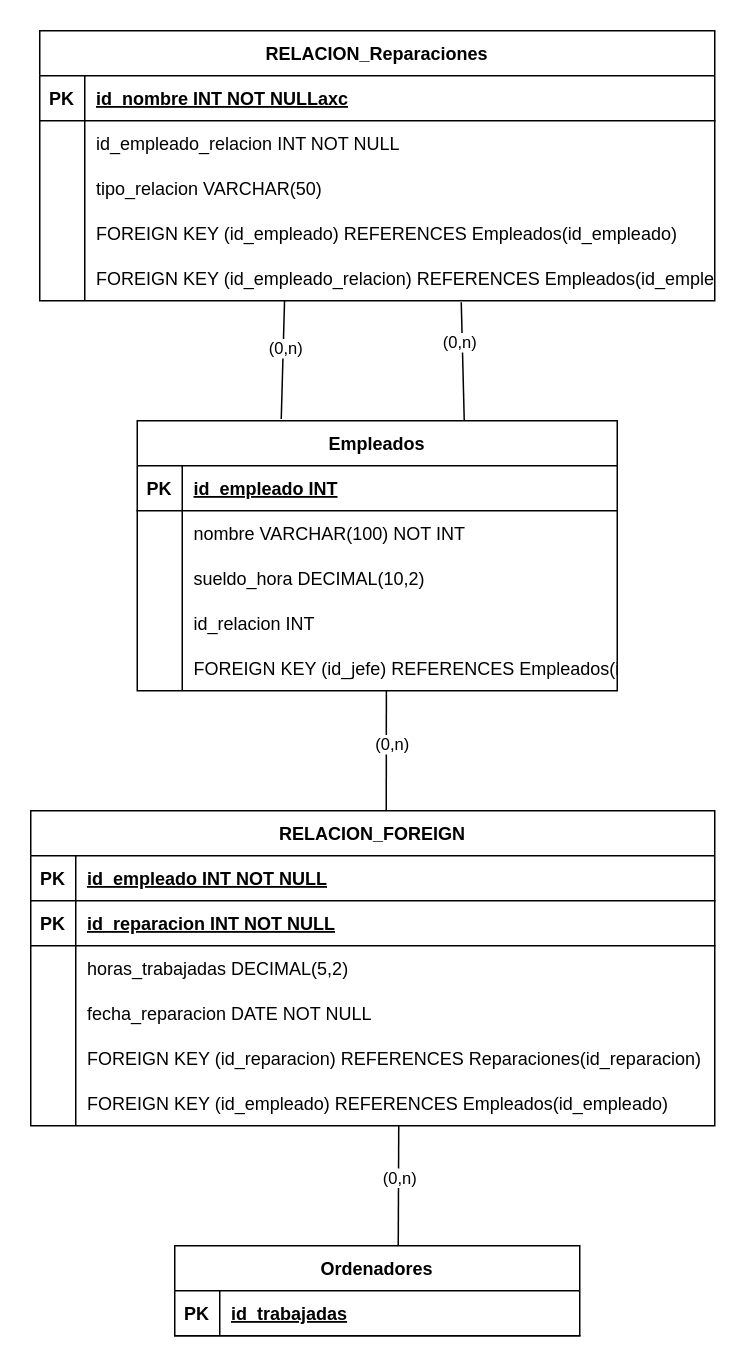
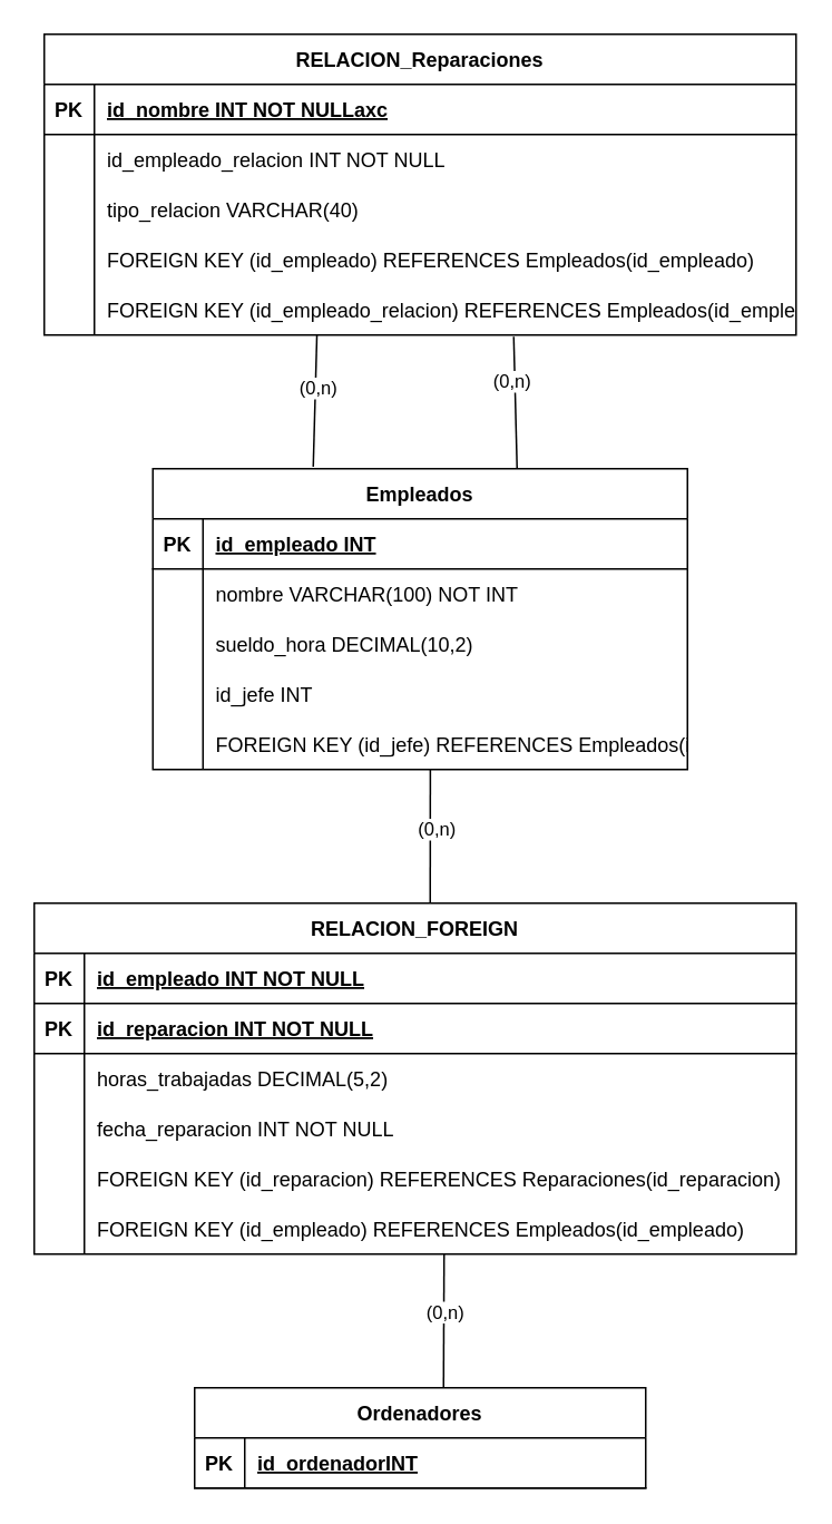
  <mxCell id="0" />
  <mxCell id="1" parent="0" />
  <mxCell id="2" value="Empleados" style="shape=table;startSize=30;container=1;collapsible=1;childLayout=tableLayout;fixedRows=1;rowLines=0;fontStyle=1;align=center;resizeLast=1;" parent="1" vertex="1"><mxGeometry x="91" y="280" width="320" height="180" as="geometry" /></mxCell>
  <mxCell id="3" value="" style="shape=tableRow;horizontal=0;startSize=0;swimlaneHead=0;swimlaneBody=0;fillColor=none;collapsible=0;dropTarget=0;points=[[0,0.5],[1,0.5]];portConstraint=eastwest;strokeColor=inherit;top=0;left=0;right=0;bottom=1;" parent="2" vertex="1"><mxGeometry y="30" width="320" height="30" as="geometry" /></mxCell>
  <mxCell id="4" value="PK" style="shape=partialRectangle;overflow=hidden;connectable=0;fillColor=none;strokeColor=inherit;top=0;left=0;bottom=0;right=0;fontStyle=1;" parent="3" vertex="1"><mxGeometry width="30" height="30" as="geometry"><mxRectangle width="30" height="30" as="alternateBounds" /></mxGeometry></mxCell>
  <mxCell id="5" value="id_empleado INT" style="shape=partialRectangle;overflow=hidden;connectable=0;fillColor=none;align=left;strokeColor=inherit;top=0;left=0;bottom=0;right=0;spacingLeft=6;fontStyle=5;" parent="3" vertex="1"><mxGeometry x="30" width="290" height="30" as="geometry"><mxRectangle width="290" height="30" as="alternateBounds" /></mxGeometry></mxCell>
  <mxCell id="6" value="" style="shape=tableRow;horizontal=0;startSize=0;swimlaneHead=0;swimlaneBody=0;fillColor=none;collapsible=0;dropTarget=0;points=[[0,0.5],[1,0.5]];portConstraint=eastwest;strokeColor=inherit;top=0;left=0;right=0;bottom=0;" parent="2" vertex="1"><mxGeometry y="60" width="320" height="30" as="geometry" /></mxCell>
  <mxCell id="7" value="" style="shape=partialRectangle;overflow=hidden;connectable=0;fillColor=none;strokeColor=inherit;top=0;left=0;bottom=0;right=0;" parent="6" vertex="1"><mxGeometry width="30" height="30" as="geometry"><mxRectangle width="30" height="30" as="alternateBounds" /></mxGeometry></mxCell>
  <mxCell id="8" value="nombre VARCHAR(100) NOT INT" style="shape=partialRectangle;overflow=hidden;connectable=0;fillColor=none;align=left;strokeColor=inherit;top=0;left=0;bottom=0;right=0;spacingLeft=6;" parent="6" vertex="1"><mxGeometry x="30" width="290" height="30" as="geometry"><mxRectangle width="290" height="30" as="alternateBounds" /></mxGeometry></mxCell>
  <mxCell id="9" value="" style="shape=tableRow;horizontal=0;startSize=0;swimlaneHead=0;swimlaneBody=0;fillColor=none;collapsible=0;dropTarget=0;points=[[0,0.5],[1,0.5]];portConstraint=eastwest;strokeColor=inherit;top=0;left=0;right=0;bottom=0;" parent="2" vertex="1"><mxGeometry y="90" width="320" height="30" as="geometry" /></mxCell>
  <mxCell id="10" value="" style="shape=partialRectangle;overflow=hidden;connectable=0;fillColor=none;strokeColor=inherit;top=0;left=0;bottom=0;right=0;" parent="9" vertex="1"><mxGeometry width="30" height="30" as="geometry"><mxRectangle width="30" height="30" as="alternateBounds" /></mxGeometry></mxCell>
  <mxCell id="11" value="sueldo_hora DECIMAL(10,2)" style="shape=partialRectangle;overflow=hidden;connectable=0;fillColor=none;align=left;strokeColor=inherit;top=0;left=0;bottom=0;right=0;spacingLeft=6;" parent="9" vertex="1"><mxGeometry x="30" width="290" height="30" as="geometry"><mxRectangle width="290" height="30" as="alternateBounds" /></mxGeometry></mxCell>
  <mxCell id="12" value="" style="shape=tableRow;horizontal=0;startSize=0;swimlaneHead=0;swimlaneBody=0;fillColor=none;collapsible=0;dropTarget=0;points=[[0,0.5],[1,0.5]];portConstraint=eastwest;strokeColor=inherit;top=0;left=0;right=0;bottom=0;" parent="2" vertex="1"><mxGeometry y="120" width="320" height="30" as="geometry" /></mxCell>
  <mxCell id="13" value="" style="shape=partialRectangle;overflow=hidden;connectable=0;fillColor=none;strokeColor=inherit;top=0;left=0;bottom=0;right=0;" parent="12" vertex="1"><mxGeometry width="30" height="30" as="geometry"><mxRectangle width="30" height="30" as="alternateBounds" /></mxGeometry></mxCell>
- <mxCell id="14" value="id_relacion INT" style="shape=partialRectangle;overflow=hidden;connectable=0;fillColor=none;align=left;strokeColor=inherit;top=0;left=0;bottom=0;right=0;spacingLeft=6;" parent="12" vertex="1"><mxGeometry x="30" width="290" height="30" as="geometry"><mxRectangle width="290" height="30" as="alternateBounds" /></mxGeometry></mxCell>
+ <mxCell id="14" value="id_jefe INT" style="shape=partialRectangle;overflow=hidden;connectable=0;fillColor=none;align=left;strokeColor=inherit;top=0;left=0;bottom=0;right=0;spacingLeft=6;" parent="12" vertex="1"><mxGeometry x="30" width="290" height="30" as="geometry"><mxRectangle width="290" height="30" as="alternateBounds" /></mxGeometry></mxCell>
  <mxCell id="15" value="" style="shape=tableRow;horizontal=0;startSize=0;swimlaneHead=0;swimlaneBody=0;fillColor=none;collapsible=0;dropTarget=0;points=[[0,0.5],[1,0.5]];portConstraint=eastwest;strokeColor=inherit;top=0;left=0;right=0;bottom=0;" parent="2" vertex="1"><mxGeometry y="150" width="320" height="30" as="geometry" /></mxCell>
  <mxCell id="16" value="" style="shape=partialRectangle;overflow=hidden;connectable=0;fillColor=none;strokeColor=inherit;top=0;left=0;bottom=0;right=0;" parent="15" vertex="1"><mxGeometry width="30" height="30" as="geometry"><mxRectangle width="30" height="30" as="alternateBounds" /></mxGeometry></mxCell>
  <mxCell id="17" value="FOREIGN KEY (id_jefe) REFERENCES Empleados(id_empleado)" style="shape=partialRectangle;overflow=hidden;connectable=0;fillColor=none;align=left;strokeColor=inherit;top=0;left=0;bottom=0;right=0;spacingLeft=6;" parent="15" vertex="1"><mxGeometry x="30" width="290" height="30" as="geometry"><mxRectangle width="290" height="30" as="alternateBounds" /></mxGeometry></mxCell>
  <mxCell id="18" value="RELACION_Reparaciones" style="shape=table;startSize=30;container=1;collapsible=1;childLayout=tableLayout;fixedRows=1;rowLines=0;fontStyle=1;align=center;resizeLast=1;" parent="1" vertex="1"><mxGeometry x="26" y="20" width="450" height="180" as="geometry" /></mxCell>
  <mxCell id="19" value="" style="shape=tableRow;horizontal=0;startSize=0;swimlaneHead=0;swimlaneBody=0;fillColor=none;collapsible=0;dropTarget=0;points=[[0,0.5],[1,0.5]];portConstraint=eastwest;strokeColor=inherit;top=0;left=0;right=0;bottom=1;" parent="18" vertex="1"><mxGeometry y="30" width="450" height="30" as="geometry" /></mxCell>
  <mxCell id="20" value="PK" style="shape=partialRectangle;overflow=hidden;connectable=0;fillColor=none;strokeColor=inherit;top=0;left=0;bottom=0;right=0;fontStyle=1;" parent="19" vertex="1"><mxGeometry width="30" height="30" as="geometry"><mxRectangle width="30" height="30" as="alternateBounds" /></mxGeometry></mxCell>
  <mxCell id="21" value="id_nombre INT NOT NULLaxc" style="shape=partialRectangle;overflow=hidden;connectable=0;fillColor=none;align=left;strokeColor=inherit;top=0;left=0;bottom=0;right=0;spacingLeft=6;fontStyle=5;" parent="19" vertex="1"><mxGeometry x="30" width="420" height="30" as="geometry"><mxRectangle width="420" height="30" as="alternateBounds" /></mxGeometry></mxCell>
  <mxCell id="22" value="" style="shape=tableRow;horizontal=0;startSize=0;swimlaneHead=0;swimlaneBody=0;fillColor=none;collapsible=0;dropTarget=0;points=[[0,0.5],[1,0.5]];portConstraint=eastwest;strokeColor=inherit;top=0;left=0;right=0;bottom=0;" parent="18" vertex="1"><mxGeometry y="60" width="450" height="30" as="geometry" /></mxCell>
  <mxCell id="23" value="" style="shape=partialRectangle;overflow=hidden;connectable=0;fillColor=none;strokeColor=inherit;top=0;left=0;bottom=0;right=0;" parent="22" vertex="1"><mxGeometry width="30" height="30" as="geometry"><mxRectangle width="30" height="30" as="alternateBounds" /></mxGeometry></mxCell>
  <mxCell id="24" value="id_empleado_relacion INT NOT NULL" style="shape=partialRectangle;overflow=hidden;connectable=0;fillColor=none;align=left;strokeColor=inherit;top=0;left=0;bottom=0;right=0;spacingLeft=6;" parent="22" vertex="1"><mxGeometry x="30" width="420" height="30" as="geometry"><mxRectangle width="420" height="30" as="alternateBounds" /></mxGeometry></mxCell>
  <mxCell id="25" value="" style="shape=tableRow;horizontal=0;startSize=0;swimlaneHead=0;swimlaneBody=0;fillColor=none;collapsible=0;dropTarget=0;points=[[0,0.5],[1,0.5]];portConstraint=eastwest;strokeColor=inherit;top=0;left=0;right=0;bottom=0;" parent="18" vertex="1"><mxGeometry y="90" width="450" height="30" as="geometry" /></mxCell>
  <mxCell id="26" value="" style="shape=partialRectangle;overflow=hidden;connectable=0;fillColor=none;strokeColor=inherit;top=0;left=0;bottom=0;right=0;" parent="25" vertex="1"><mxGeometry width="30" height="30" as="geometry"><mxRectangle width="30" height="30" as="alternateBounds" /></mxGeometry></mxCell>
- <mxCell id="27" value="tipo_relacion VARCHAR(50)" style="shape=partialRectangle;overflow=hidden;connectable=0;fillColor=none;align=left;strokeColor=inherit;top=0;left=0;bottom=0;right=0;spacingLeft=6;" parent="25" vertex="1"><mxGeometry x="30" width="420" height="30" as="geometry"><mxRectangle width="420" height="30" as="alternateBounds" /></mxGeometry></mxCell>
+ <mxCell id="27" value="tipo_relacion VARCHAR(40)" style="shape=partialRectangle;overflow=hidden;connectable=0;fillColor=none;align=left;strokeColor=inherit;top=0;left=0;bottom=0;right=0;spacingLeft=6;" parent="25" vertex="1"><mxGeometry x="30" width="420" height="30" as="geometry"><mxRectangle width="420" height="30" as="alternateBounds" /></mxGeometry></mxCell>
  <mxCell id="28" value="" style="shape=tableRow;horizontal=0;startSize=0;swimlaneHead=0;swimlaneBody=0;fillColor=none;collapsible=0;dropTarget=0;points=[[0,0.5],[1,0.5]];portConstraint=eastwest;strokeColor=inherit;top=0;left=0;right=0;bottom=0;" parent="18" vertex="1"><mxGeometry y="120" width="450" height="30" as="geometry" /></mxCell>
  <mxCell id="29" value="" style="shape=partialRectangle;overflow=hidden;connectable=0;fillColor=none;strokeColor=inherit;top=0;left=0;bottom=0;right=0;" parent="28" vertex="1"><mxGeometry width="30" height="30" as="geometry"><mxRectangle width="30" height="30" as="alternateBounds" /></mxGeometry></mxCell>
  <mxCell id="30" value="FOREIGN KEY (id_empleado) REFERENCES Empleados(id_empleado)" style="shape=partialRectangle;overflow=hidden;connectable=0;fillColor=none;align=left;strokeColor=inherit;top=0;left=0;bottom=0;right=0;spacingLeft=6;" parent="28" vertex="1"><mxGeometry x="30" width="420" height="30" as="geometry"><mxRectangle width="420" height="30" as="alternateBounds" /></mxGeometry></mxCell>
  <mxCell id="31" value="" style="shape=tableRow;horizontal=0;startSize=0;swimlaneHead=0;swimlaneBody=0;fillColor=none;collapsible=0;dropTarget=0;points=[[0,0.5],[1,0.5]];portConstraint=eastwest;strokeColor=inherit;top=0;left=0;right=0;bottom=0;" parent="18" vertex="1"><mxGeometry y="150" width="450" height="30" as="geometry" /></mxCell>
  <mxCell id="32" value="" style="shape=partialRectangle;overflow=hidden;connectable=0;fillColor=none;strokeColor=inherit;top=0;left=0;bottom=0;right=0;" parent="31" vertex="1"><mxGeometry width="30" height="30" as="geometry"><mxRectangle width="30" height="30" as="alternateBounds" /></mxGeometry></mxCell>
  <mxCell id="33" value="FOREIGN KEY (id_empleado_relacion) REFERENCES Empleados(id_empleado)" style="shape=partialRectangle;overflow=hidden;connectable=0;fillColor=none;align=left;strokeColor=inherit;top=0;left=0;bottom=0;right=0;spacingLeft=6;" parent="31" vertex="1"><mxGeometry x="30" width="420" height="30" as="geometry"><mxRectangle width="420" height="30" as="alternateBounds" /></mxGeometry></mxCell>
  <mxCell id="34" value="Ordenadores" style="shape=table;startSize=30;container=1;collapsible=1;childLayout=tableLayout;fixedRows=1;rowLines=0;fontStyle=1;align=center;resizeLast=1;" parent="1" vertex="1"><mxGeometry x="116" y="830" width="270" height="60" as="geometry" /></mxCell>
  <mxCell id="35" value="" style="shape=tableRow;horizontal=0;startSize=0;swimlaneHead=0;swimlaneBody=0;fillColor=none;collapsible=0;dropTarget=0;points=[[0,0.5],[1,0.5]];portConstraint=eastwest;strokeColor=inherit;top=0;left=0;right=0;bottom=1;" parent="34" vertex="1"><mxGeometry y="30" width="270" height="30" as="geometry" /></mxCell>
  <mxCell id="36" value="PK" style="shape=partialRectangle;overflow=hidden;connectable=0;fillColor=none;strokeColor=inherit;top=0;left=0;bottom=0;right=0;fontStyle=1;" parent="35" vertex="1"><mxGeometry width="30" height="30" as="geometry"><mxRectangle width="30" height="30" as="alternateBounds" /></mxGeometry></mxCell>
- <mxCell id="37" value="id_trabajadas" style="shape=partialRectangle;overflow=hidden;connectable=0;fillColor=none;align=left;strokeColor=inherit;top=0;left=0;bottom=0;right=0;spacingLeft=6;fontStyle=5;" parent="35" vertex="1"><mxGeometry x="30" width="240" height="30" as="geometry"><mxRectangle width="240" height="30" as="alternateBounds" /></mxGeometry></mxCell>
+ <mxCell id="37" value="id_ordenadorINT" style="shape=partialRectangle;overflow=hidden;connectable=0;fillColor=none;align=left;strokeColor=inherit;top=0;left=0;bottom=0;right=0;spacingLeft=6;fontStyle=5;" parent="35" vertex="1"><mxGeometry x="30" width="240" height="30" as="geometry"><mxRectangle width="240" height="30" as="alternateBounds" /></mxGeometry></mxCell>
  <mxCell id="38" value="RELACION_FOREIGN" style="shape=table;startSize=30;container=1;collapsible=1;childLayout=tableLayout;fixedRows=1;rowLines=0;fontStyle=1;align=center;resizeLast=1;" parent="1" vertex="1"><mxGeometry x="20" y="540" width="456" height="210" as="geometry" /></mxCell>
  <mxCell id="39" value="" style="shape=tableRow;horizontal=0;startSize=0;swimlaneHead=0;swimlaneBody=0;fillColor=none;collapsible=0;dropTarget=0;points=[[0,0.5],[1,0.5]];portConstraint=eastwest;strokeColor=inherit;top=0;left=0;right=0;bottom=1;" parent="38" vertex="1"><mxGeometry y="30" width="456" height="30" as="geometry" /></mxCell>
  <mxCell id="40" value="PK" style="shape=partialRectangle;overflow=hidden;connectable=0;fillColor=none;strokeColor=inherit;top=0;left=0;bottom=0;right=0;fontStyle=1;" parent="39" vertex="1"><mxGeometry width="30" height="30" as="geometry"><mxRectangle width="30" height="30" as="alternateBounds" /></mxGeometry></mxCell>
  <mxCell id="41" value="id_empleado INT NOT NULL" style="shape=partialRectangle;overflow=hidden;connectable=0;fillColor=none;align=left;strokeColor=inherit;top=0;left=0;bottom=0;right=0;spacingLeft=6;fontStyle=5;" parent="39" vertex="1"><mxGeometry x="30" width="426" height="30" as="geometry"><mxRectangle width="426" height="30" as="alternateBounds" /></mxGeometry></mxCell>
  <mxCell id="42" value="" style="shape=tableRow;horizontal=0;startSize=0;swimlaneHead=0;swimlaneBody=0;fillColor=none;collapsible=0;dropTarget=0;points=[[0,0.5],[1,0.5]];portConstraint=eastwest;strokeColor=inherit;top=0;left=0;right=0;bottom=1;" parent="38" vertex="1"><mxGeometry y="60" width="456" height="30" as="geometry" /></mxCell>
  <mxCell id="43" value="PK" style="shape=partialRectangle;overflow=hidden;connectable=0;fillColor=none;strokeColor=inherit;top=0;left=0;bottom=0;right=0;fontStyle=1;" parent="42" vertex="1"><mxGeometry width="30" height="30" as="geometry"><mxRectangle width="30" height="30" as="alternateBounds" /></mxGeometry></mxCell>
  <mxCell id="44" value="id_reparacion INT NOT NULL" style="shape=partialRectangle;overflow=hidden;connectable=0;fillColor=none;align=left;strokeColor=inherit;top=0;left=0;bottom=0;right=0;spacingLeft=6;fontStyle=5;" parent="42" vertex="1"><mxGeometry x="30" width="426" height="30" as="geometry"><mxRectangle width="426" height="30" as="alternateBounds" /></mxGeometry></mxCell>
  <mxCell id="45" value="" style="shape=tableRow;horizontal=0;startSize=0;swimlaneHead=0;swimlaneBody=0;fillColor=none;collapsible=0;dropTarget=0;points=[[0,0.5],[1,0.5]];portConstraint=eastwest;strokeColor=inherit;top=0;left=0;right=0;bottom=0;" parent="38" vertex="1"><mxGeometry y="90" width="456" height="30" as="geometry" /></mxCell>
  <mxCell id="46" value="" style="shape=partialRectangle;overflow=hidden;connectable=0;fillColor=none;strokeColor=inherit;top=0;left=0;bottom=0;right=0;" parent="45" vertex="1"><mxGeometry width="30" height="30" as="geometry"><mxRectangle width="30" height="30" as="alternateBounds" /></mxGeometry></mxCell>
  <mxCell id="47" value="horas_trabajadas DECIMAL(5,2)" style="shape=partialRectangle;overflow=hidden;connectable=0;fillColor=none;align=left;strokeColor=inherit;top=0;left=0;bottom=0;right=0;spacingLeft=6;" parent="45" vertex="1"><mxGeometry x="30" width="426" height="30" as="geometry"><mxRectangle width="426" height="30" as="alternateBounds" /></mxGeometry></mxCell>
  <mxCell id="48" value="" style="shape=tableRow;horizontal=0;startSize=0;swimlaneHead=0;swimlaneBody=0;fillColor=none;collapsible=0;dropTarget=0;points=[[0,0.5],[1,0.5]];portConstraint=eastwest;strokeColor=inherit;top=0;left=0;right=0;bottom=0;" parent="38" vertex="1"><mxGeometry y="120" width="456" height="30" as="geometry" /></mxCell>
  <mxCell id="49" value="" style="shape=partialRectangle;overflow=hidden;connectable=0;fillColor=none;strokeColor=inherit;top=0;left=0;bottom=0;right=0;" parent="48" vertex="1"><mxGeometry width="30" height="30" as="geometry"><mxRectangle width="30" height="30" as="alternateBounds" /></mxGeometry></mxCell>
- <mxCell id="50" value="fecha_reparacion DATE NOT NULL" style="shape=partialRectangle;overflow=hidden;connectable=0;fillColor=none;align=left;strokeColor=inherit;top=0;left=0;bottom=0;right=0;spacingLeft=6;" parent="48" vertex="1"><mxGeometry x="30" width="426" height="30" as="geometry"><mxRectangle width="426" height="30" as="alternateBounds" /></mxGeometry></mxCell>
+ <mxCell id="50" value="fecha_reparacion INT NOT NULL" style="shape=partialRectangle;overflow=hidden;connectable=0;fillColor=none;align=left;strokeColor=inherit;top=0;left=0;bottom=0;right=0;spacingLeft=6;" parent="48" vertex="1"><mxGeometry x="30" width="426" height="30" as="geometry"><mxRectangle width="426" height="30" as="alternateBounds" /></mxGeometry></mxCell>
  <mxCell id="51" value="" style="shape=tableRow;horizontal=0;startSize=0;swimlaneHead=0;swimlaneBody=0;fillColor=none;collapsible=0;dropTarget=0;points=[[0,0.5],[1,0.5]];portConstraint=eastwest;strokeColor=inherit;top=0;left=0;right=0;bottom=0;" parent="38" vertex="1"><mxGeometry y="150" width="456" height="30" as="geometry" /></mxCell>
  <mxCell id="52" value="" style="shape=partialRectangle;overflow=hidden;connectable=0;fillColor=none;strokeColor=inherit;top=0;left=0;bottom=0;right=0;" parent="51" vertex="1"><mxGeometry width="30" height="30" as="geometry"><mxRectangle width="30" height="30" as="alternateBounds" /></mxGeometry></mxCell>
  <mxCell id="53" value="FOREIGN KEY (id_reparacion) REFERENCES Reparaciones(id_reparacion)" style="shape=partialRectangle;overflow=hidden;connectable=0;fillColor=none;align=left;strokeColor=inherit;top=0;left=0;bottom=0;right=0;spacingLeft=6;" parent="51" vertex="1"><mxGeometry x="30" width="426" height="30" as="geometry"><mxRectangle width="426" height="30" as="alternateBounds" /></mxGeometry></mxCell>
  <mxCell id="54" value="" style="shape=tableRow;horizontal=0;startSize=0;swimlaneHead=0;swimlaneBody=0;fillColor=none;collapsible=0;dropTarget=0;points=[[0,0.5],[1,0.5]];portConstraint=eastwest;strokeColor=inherit;top=0;left=0;right=0;bottom=0;" parent="38" vertex="1"><mxGeometry y="180" width="456" height="30" as="geometry" /></mxCell>
  <mxCell id="55" value="" style="shape=partialRectangle;overflow=hidden;connectable=0;fillColor=none;strokeColor=inherit;top=0;left=0;bottom=0;right=0;" parent="54" vertex="1"><mxGeometry width="30" height="30" as="geometry"><mxRectangle width="30" height="30" as="alternateBounds" /></mxGeometry></mxCell>
  <mxCell id="56" value="FOREIGN KEY (id_empleado) REFERENCES Empleados(id_empleado)" style="shape=partialRectangle;overflow=hidden;connectable=0;fillColor=none;align=left;strokeColor=inherit;top=0;left=0;bottom=0;right=0;spacingLeft=6;" parent="54" vertex="1"><mxGeometry x="30" width="426" height="30" as="geometry"><mxRectangle width="426" height="30" as="alternateBounds" /></mxGeometry></mxCell>
  <mxCell id="57" value="" style="endArrow=none;html=1;rounded=0;entryX=0.496;entryY=1.037;entryDx=0;entryDy=0;entryPerimeter=0;" parent="1" edge="1"><mxGeometry width="50" height="50" relative="1" as="geometry"><mxPoint x="187" y="278.89" as="sourcePoint" /><mxPoint x="189.2" y="200" as="targetPoint" /></mxGeometry></mxCell>
  <mxCell id="58" value="(0,n)" style="edgeLabel;html=1;align=center;verticalAlign=middle;resizable=0;points=[];" parent="57" vertex="1" connectable="0"><mxGeometry x="0.189" y="-1" relative="1" as="geometry"><mxPoint as="offset" /></mxGeometry></mxCell>
  <mxCell id="59" value="" style="endArrow=none;html=1;rounded=0;entryX=0.519;entryY=1;entryDx=0;entryDy=0;entryPerimeter=0;" parent="1" target="15" edge="1"><mxGeometry width="50" height="50" relative="1" as="geometry"><mxPoint x="257" y="540" as="sourcePoint" /><mxPoint x="317" y="530" as="targetPoint" /></mxGeometry></mxCell>
  <mxCell id="60" value="(0,n)" style="edgeLabel;html=1;align=center;verticalAlign=middle;resizable=0;points=[];" parent="59" vertex="1" connectable="0"><mxGeometry x="0.129" y="-3" relative="1" as="geometry"><mxPoint as="offset" /></mxGeometry></mxCell>
  <mxCell id="61" value="" style="endArrow=none;html=1;rounded=0;entryX=0.538;entryY=0.983;entryDx=0;entryDy=0;entryPerimeter=0;" parent="1" target="54" edge="1"><mxGeometry width="50" height="50" relative="1" as="geometry"><mxPoint x="265" y="830" as="sourcePoint" /><mxPoint x="317" y="770" as="targetPoint" /></mxGeometry></mxCell>
  <mxCell id="62" value="(0,n)" style="edgeLabel;html=1;align=center;verticalAlign=middle;resizable=0;points=[];" parent="61" vertex="1" connectable="0"><mxGeometry x="0.13" relative="1" as="geometry"><mxPoint y="-1" as="offset" /></mxGeometry></mxCell>
  <mxCell id="63" value="" style="endArrow=none;html=1;rounded=0;entryX=0.496;entryY=1.037;entryDx=0;entryDy=0;entryPerimeter=0;exitX=0.5;exitY=0;exitDx=0;exitDy=0;" parent="1" edge="1"><mxGeometry width="50" height="50" relative="1" as="geometry"><mxPoint x="309" y="280" as="sourcePoint" /><mxPoint x="307" y="201" as="targetPoint" /></mxGeometry></mxCell>
  <mxCell id="64" value="(0,n)" style="edgeLabel;html=1;align=center;verticalAlign=middle;resizable=0;points=[];" parent="63" vertex="1" connectable="0"><mxGeometry x="0.343" y="2" relative="1" as="geometry"><mxPoint as="offset" /></mxGeometry></mxCell>
